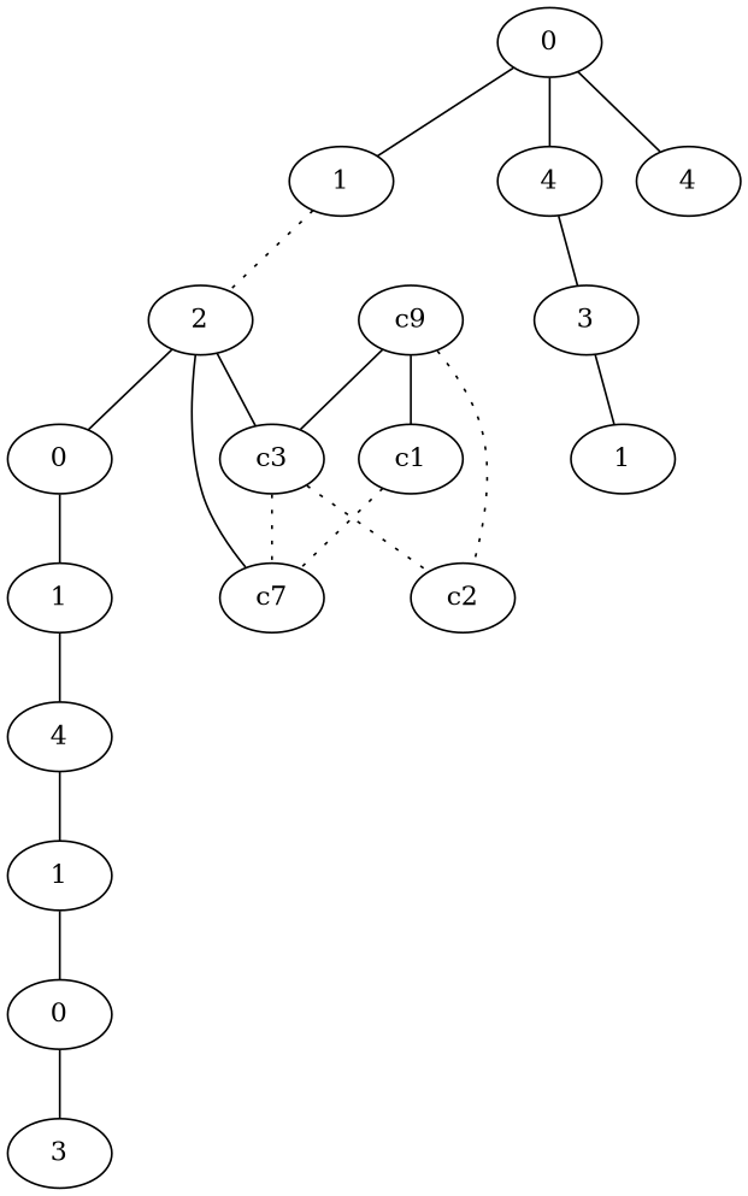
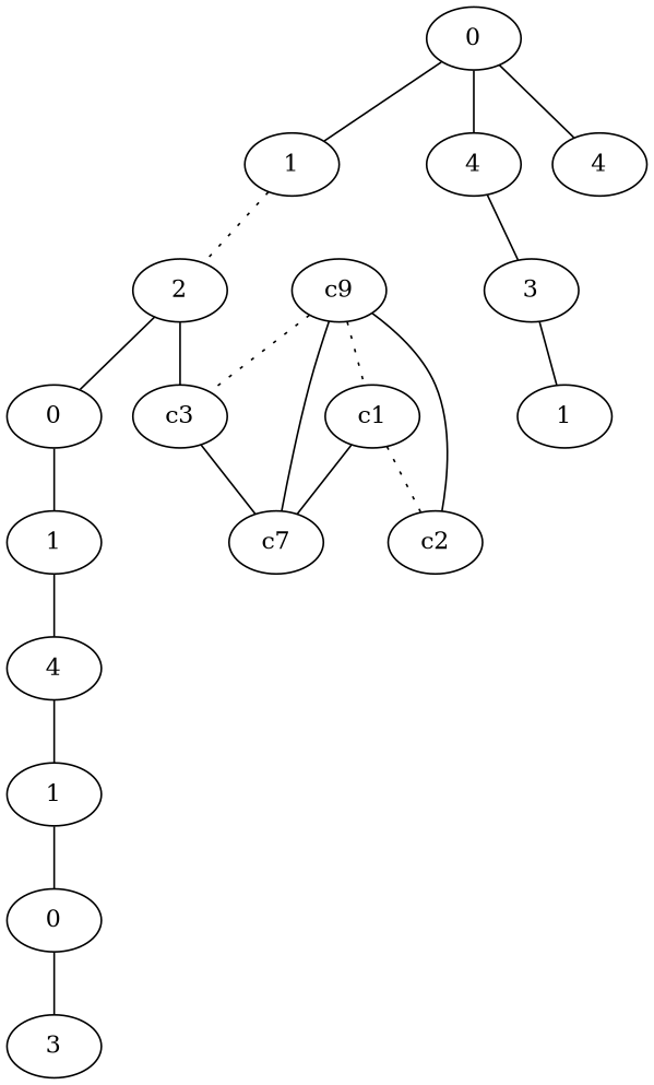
  graph {
    n1 [label=0]
    n2 [label=1]
    n3 [label=4]
    n4 [label=4]
    n5 [label=2]
    n6 [label=3]
    n7 [label=0]
    c3
    n9 [label=1]
    n10 [label=4]
    n11 [label=1]
    n12 [label=0]
    n13 [label=3]
    n14 [label=1]
    n15 [label=c9]
    c1
    c2
    n18 [label=c7]
    n1 -- n2
    n1 -- n3
    n1 -- n4
    n2 -- n5 [style=dotted]
    n3 -- n6
    n5 -- n7
    n5 -- c3
    n6 -- n14
    n7 -- n9
-   c3 -- n18 [style=dotted]
+   c3 -- n18
    n9 -- n10
    n10 -- n11
    n11 -- n12
    n12 -- n13
-   n15 -- c3
-   n15 -- c1
-   n15 -- c2 [style=dotted]
-   n5 -- n18
-   c3 -- c2 [style=dotted]
-   c1 -- n18 [style=dotted]
+   n15 -- c3 [style=dotted]
+   n15 -- c1 [style=dotted]
+   n15 -- c2
+   n15 -- n18
+   c1 -- c2 [style=dotted]
+   c1 -- n18
  }
